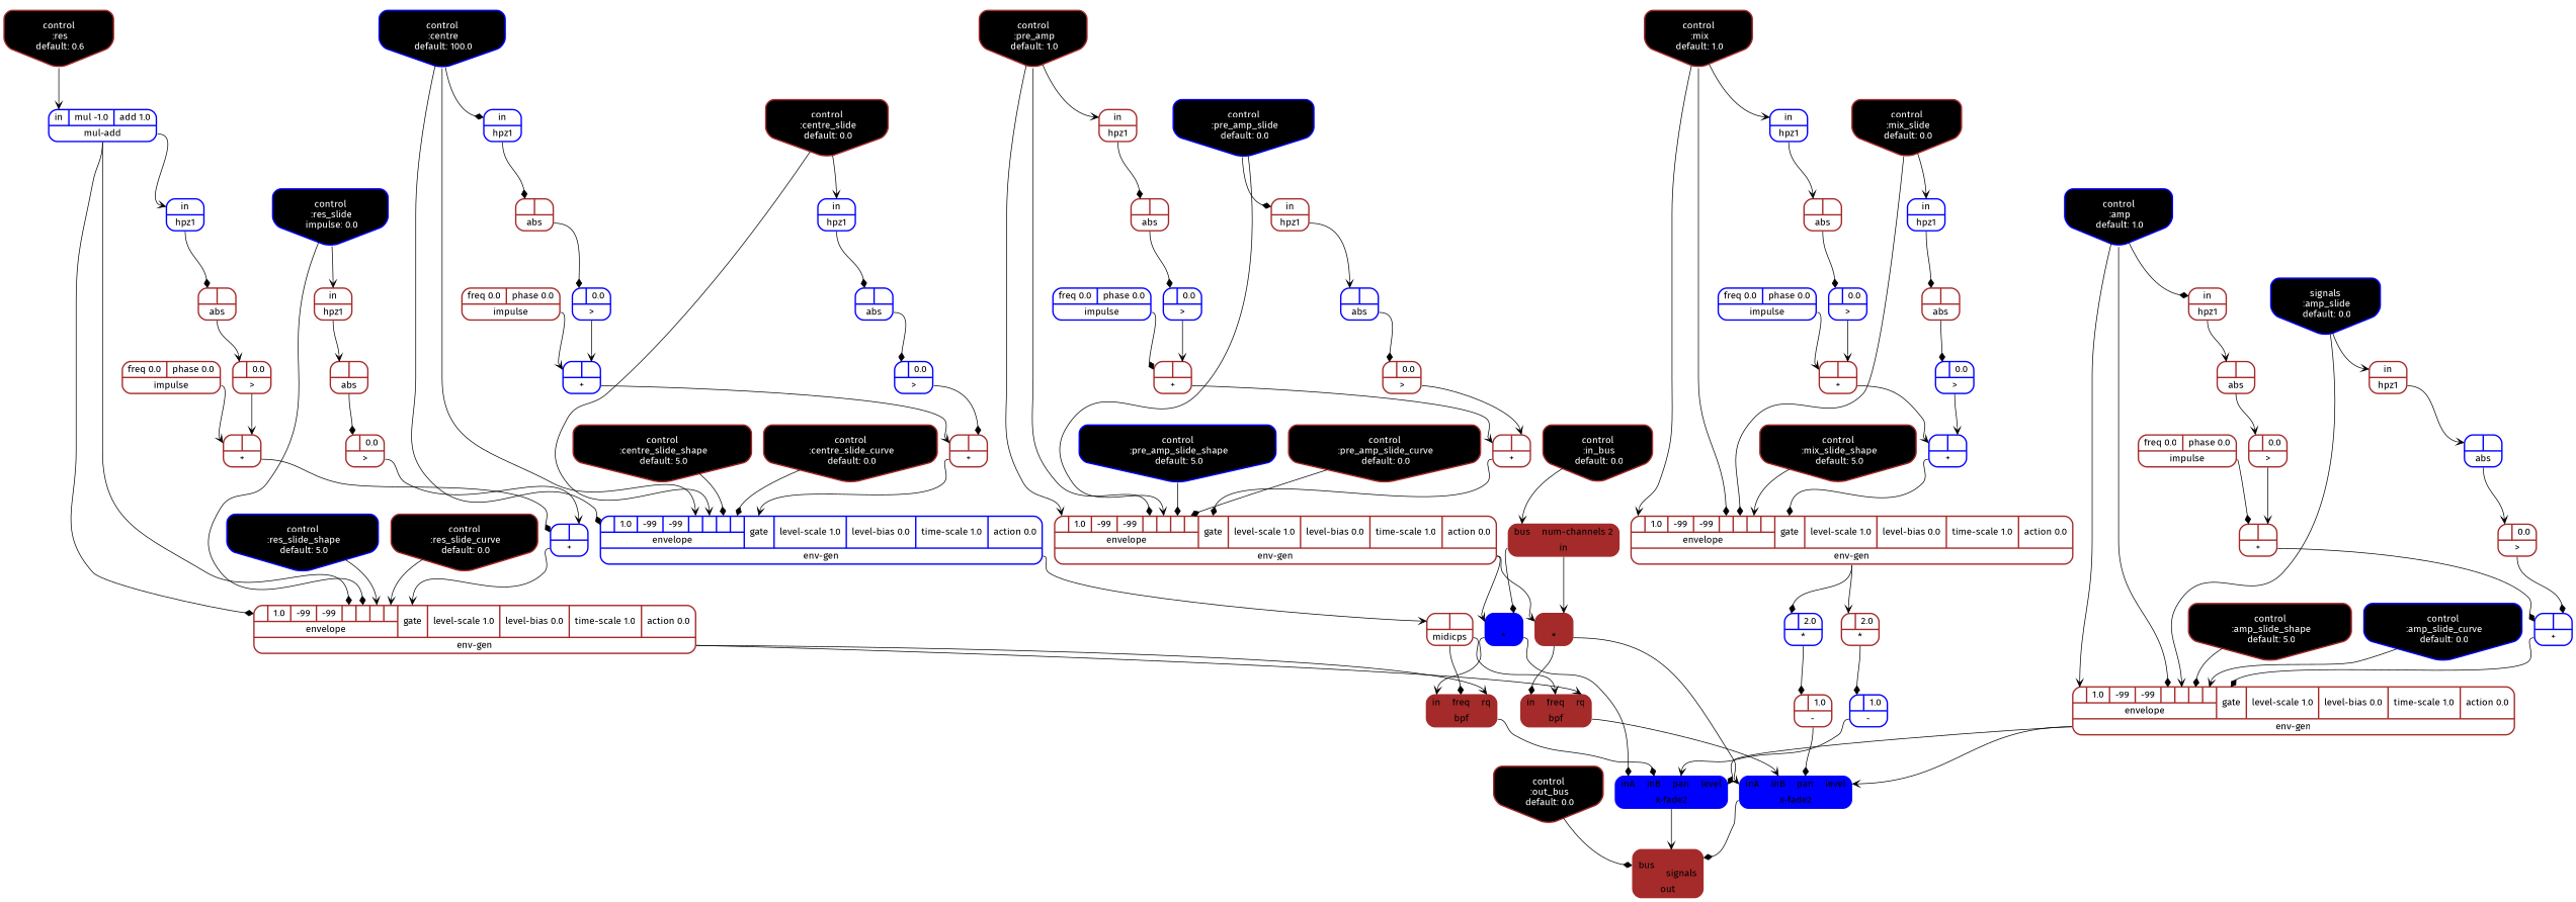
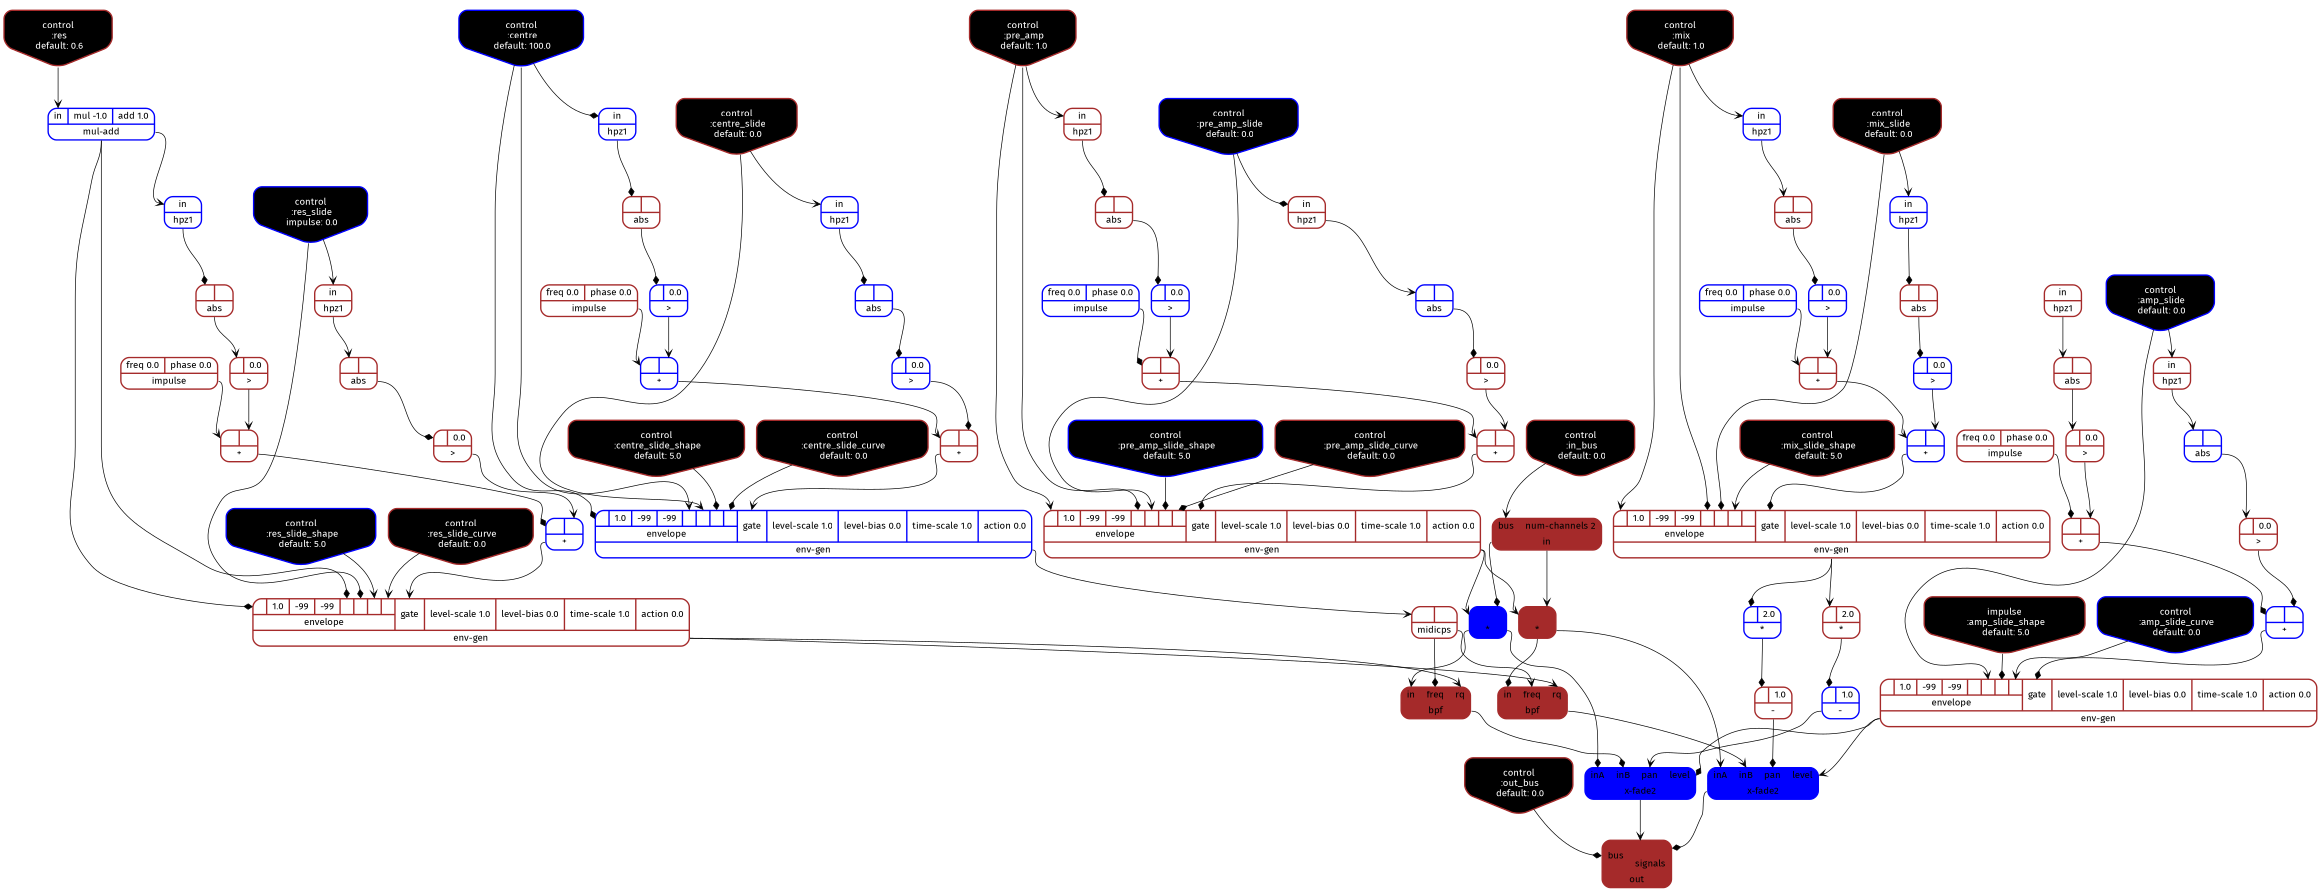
  digraph {
    fontname="Fira Sans"
    node [color=brown fontname="Fira Sans" rankdir=LR shape=record style="bold, rounded"]
    edge [arrowhead=vee fontname="Fira Sans" headport=a tailport=__UG_NAME__]
    n1 [color=blue label="{{ <a> |<b> } |<__UG_NAME__>* }" style="filled, bold, rounded"]
    n2 [label="{{ <in> in|<freq> freq|<rq> rq} |<__UG_NAME__>bpf }" style="filled, bold, rounded"]
    n3 [color=blue label="{{ <ina> inA|<inb> inB|<pan> pan|<level> level} |<__UG_NAME__>x-fade2 }" style="filled, bold, rounded"]
    n4 [label="{{ <bus> bus|{{<signals___x____fade2___0>|<signals___x____fade2___1>}|signals}} |<__UG_NAME__>out }" style="filled, bold, rounded"]
    n5 [label="{{ <a> |<b> } |<__UG_NAME__>* }" style="filled, bold, rounded"]
    n6 [label="{{ <in> in|<freq> freq|<rq> rq} |<__UG_NAME__>bpf }" style="filled, bold, rounded"]
    n7 [color=blue label="{{ <ina> inA|<inb> inB|<pan> pan|<level> level} |<__UG_NAME__>x-fade2 }" style="filled, bold, rounded"]
    n8 [color=blue label="{{ <a> |<b> 2.0} |<__UG_NAME__>* }"]
    n9 [label="{{ <a> |<b> 1.0} |<__UG_NAME__>- }"]
    n10 [label="{{ <a> |<b> 2.0} |<__UG_NAME__>* }"]
    n11 [color=blue label="{{ <a> |<b> 1.0} |<__UG_NAME__>- }"]
    n12 [label="{{ <a> |<b> } |<__UG_NAME__>+ }"]
    n13 [label="{{ <a> |<b> } |<__UG_NAME__>+ }"]
    n14 [label="{{ {{<envelope___control___0>|1.0|-99|-99|<envelope___control___4>|<envelope___control___5>|<envelope___control___6>|<envelope___control___7>}|envelope}|<gate> gate|<level____scale> level-scale 1.0|<level____bias> level-bias 0.0|<time____scale> time-scale 1.0|<action> action 0.0} |<__UG_NAME__>env-gen }"]
    n15 [label="{{ <a> |<b> } |<__UG_NAME__>+ }"]
    n16 [color=blue label="{{ <a> |<b> } |<__UG_NAME__>+ }"]
    n17 [label="{{ {{<envelope___control___0>|1.0|-99|-99|<envelope___control___4>|<envelope___control___5>|<envelope___control___6>|<envelope___control___7>}|envelope}|<gate> gate|<level____scale> level-scale 1.0|<level____bias> level-bias 0.0|<time____scale> time-scale 1.0|<action> action 0.0} |<__UG_NAME__>env-gen }"]
    n18 [label="{{ <a> |<b> } |<__UG_NAME__>+ }"]
    n19 [color=blue label="{{ <a> |<b> } |<__UG_NAME__>+ }"]
    n20 [label="{{ {{<envelope___control___0>|1.0|-99|-99|<envelope___control___4>|<envelope___control___5>|<envelope___control___6>|<envelope___control___7>}|envelope}|<gate> gate|<level____scale> level-scale 1.0|<level____bias> level-bias 0.0|<time____scale> time-scale 1.0|<action> action 0.0} |<__UG_NAME__>env-gen }"]
    n21 [label="{{ <a> |<b> } |<__UG_NAME__>+ }"]
    n22 [color=blue label="{{ <a> |<b> } |<__UG_NAME__>+ }"]
    n23 [label="{{ {{<envelope___mul____add___0>|1.0|-99|-99|<envelope___mul____add___4>|<envelope___control___5>|<envelope___control___6>|<envelope___control___7>}|envelope}|<gate> gate|<level____scale> level-scale 1.0|<level____bias> level-bias 0.0|<time____scale> time-scale 1.0|<action> action 0.0} |<__UG_NAME__>env-gen }"]
    n24 [color=blue label="{{ <a> |<b> } |<__UG_NAME__>+ }"]
    n25 [label="{{ <a> |<b> } |<__UG_NAME__>+ }"]
    n26 [color=blue label="{{ {{<envelope___control___0>|1.0|-99|-99|<envelope___control___4>|<envelope___control___5>|<envelope___control___6>|<envelope___control___7>}|envelope}|<gate> gate|<level____scale> level-scale 1.0|<level____bias> level-bias 0.0|<time____scale> time-scale 1.0|<action> action 0.0} |<__UG_NAME__>env-gen }"]
    n27 [label="{{ <a> |<b> } |<__UG_NAME__>midicps }"]
    n28 [color=blue label="{{ <a> |<b> 0.0} |<__UG_NAME__>\> }"]
    n29 [label="{{ <a> |<b> 0.0} |<__UG_NAME__>\> }"]
    n30 [color=blue label="{{ <a> |<b> 0.0} |<__UG_NAME__>\> }"]
    n31 [label="{{ <a> |<b> 0.0} |<__UG_NAME__>\> }"]
    n32 [color=blue label="{{ <a> |<b> 0.0} |<__UG_NAME__>\> }"]
    n33 [label="{{ <a> |<b> 0.0} |<__UG_NAME__>\> }"]
    n34 [color=blue label="{{ <a> |<b> 0.0} |<__UG_NAME__>\> }"]
    n35 [color=blue label="{{ <a> |<b> 0.0} |<__UG_NAME__>\> }"]
    n36 [label="{{ <a> |<b> 0.0} |<__UG_NAME__>\> }"]
    n37 [label="{{ <a> |<b> 0.0} |<__UG_NAME__>\> }"]
    n38 [label="{{ <a> |<b> } |<__UG_NAME__>abs }"]
    n39 [color=blue label="{{ <a> |<b> } |<__UG_NAME__>abs }"]
    n40 [label="{{ <a> |<b> } |<__UG_NAME__>abs }"]
    n41 [label="{{ <a> |<b> } |<__UG_NAME__>abs }"]
    n42 [label="{{ <a> |<b> } |<__UG_NAME__>abs }"]
    n43 [label="{{ <a> |<b> } |<__UG_NAME__>abs }"]
    n44 [label="{{ <a> |<b> } |<__UG_NAME__>abs }"]
    n45 [label="{{ <a> |<b> } |<__UG_NAME__>abs }"]
    n46 [color=blue label="{{ <a> |<b> } |<__UG_NAME__>abs }"]
    n47 [color=blue label="{{ <a> |<b> } |<__UG_NAME__>abs }"]
-   n48 [color=blue fillcolor=black fontcolor=white label="control\n :amp\n default: 1.0" shape=invhouse style="rounded, filled, bold" rankdir=""]
    n49 [label="{{ <in> in} |<__UG_NAME__>hpz1 }"]
-   n50 [color=blue fillcolor=black fontcolor=white label="signals\n :amp_slide\n default: 0.0" shape=invhouse style="rounded, filled, bold" rankdir=""]
+   n50 [color=blue fillcolor=black fontcolor=white label="control\n :amp_slide\n default: 0.0" shape=invhouse style="rounded, filled, bold" rankdir=""]
    n51 [label="{{ <in> in} |<__UG_NAME__>hpz1 }"]
-   n52 [fillcolor=black fontcolor=white label="control\n :amp_slide_shape\n default: 5.0" shape=invhouse style="rounded, filled, bold" rankdir=""]
+   n52 [fillcolor=black fontcolor=white label="impulse\n :amp_slide_shape\n default: 5.0" shape=invhouse style="rounded, filled, bold" rankdir=""]
    n53 [color=blue fillcolor=black fontcolor=white label="control\n :amp_slide_curve\n default: 0.0" shape=invhouse style="rounded, filled, bold" rankdir=""]
    n54 [fillcolor=black fontcolor=white label="control\n :mix\n default: 1.0" shape=invhouse style="rounded, filled, bold" rankdir=""]
    n55 [color=blue label="{{ <in> in} |<__UG_NAME__>hpz1 }"]
    n56 [fillcolor=black fontcolor=white label="control\n :mix_slide\n default: 0.0" shape=invhouse style="rounded, filled, bold" rankdir=""]
    n57 [color=blue label="{{ <in> in} |<__UG_NAME__>hpz1 }"]
    n58 [fillcolor=black fontcolor=white label="control\n :mix_slide_shape\n default: 5.0" shape=invhouse style="rounded, filled, bold" rankdir=""]
    n59 [fillcolor=black fontcolor=white label="control\n :pre_amp\n default: 1.0" shape=invhouse style="rounded, filled, bold" rankdir=""]
    n60 [label="{{ <in> in} |<__UG_NAME__>hpz1 }"]
    n61 [color=blue fillcolor=black fontcolor=white label="control\n :pre_amp_slide\n default: 0.0" shape=invhouse style="rounded, filled, bold" rankdir=""]
    n62 [label="{{ <in> in} |<__UG_NAME__>hpz1 }"]
    n63 [color=blue fillcolor=black fontcolor=white label="control\n :pre_amp_slide_shape\n default: 5.0" shape=invhouse style="rounded, filled, bold" rankdir=""]
    n64 [fillcolor=black fontcolor=white label="control\n :pre_amp_slide_curve\n default: 0.0" shape=invhouse style="rounded, filled, bold" rankdir=""]
    n65 [color=blue fillcolor=black fontcolor=white label="control\n :centre\n default: 100.0" shape=invhouse style="rounded, filled, bold" rankdir=""]
    n66 [color=blue label="{{ <in> in} |<__UG_NAME__>hpz1 }"]
    n67 [fillcolor=black fontcolor=white label="control\n :centre_slide\n default: 0.0" shape=invhouse style="rounded, filled, bold" rankdir=""]
    n68 [color=blue label="{{ <in> in} |<__UG_NAME__>hpz1 }"]
    n69 [fillcolor=black fontcolor=white label="control\n :centre_slide_shape\n default: 5.0" shape=invhouse style="rounded, filled, bold" rankdir=""]
    n70 [fillcolor=black fontcolor=white label="control\n :centre_slide_curve\n default: 0.0" shape=invhouse style="rounded, filled, bold" rankdir=""]
    n71 [fillcolor=black fontcolor=white label="control\n :res\n default: 0.6" shape=invhouse style="rounded, filled, bold" rankdir=""]
    n72 [color=blue label="{{ <in> in|<mul> mul -1.0|<add> add 1.0} |<__UG_NAME__>mul-add }"]
    n73 [color=blue label="{{ <in> in} |<__UG_NAME__>hpz1 }"]
    n74 [color=blue fillcolor=black fontcolor=white label="control\n :res_slide\n impulse: 0.0" shape=invhouse style="rounded, filled, bold" rankdir=""]
    n75 [label="{{ <in> in} |<__UG_NAME__>hpz1 }"]
    n76 [color=blue fillcolor=black fontcolor=white label="control\n :res_slide_shape\n default: 5.0" shape=invhouse style="rounded, filled, bold" rankdir=""]
    n77 [fillcolor=black fontcolor=white label="control\n :res_slide_curve\n default: 0.0" shape=invhouse style="rounded, filled, bold" rankdir=""]
    n78 [fillcolor=black fontcolor=white label="control\n :in_bus\n default: 0.0" shape=invhouse style="rounded, filled, bold" rankdir=""]
    n79 [label="{{ <bus> bus|<num____channels> num-channels 2} |<__UG_NAME__>in }" style="filled, bold, rounded"]
    n80 [fillcolor=black fontcolor=white label="control\n :out_bus\n default: 0.0" shape=invhouse style="rounded, filled, bold" rankdir=""]
    n81 [color=blue label="{{ <freq> freq 0.0|<phase> phase 0.0} |<__UG_NAME__>impulse }"]
    n82 [label="{{ <freq> freq 0.0|<phase> phase 0.0} |<__UG_NAME__>impulse }"]
    n83 [color=blue label="{{ <freq> freq 0.0|<phase> phase 0.0} |<__UG_NAME__>impulse }"]
    n84 [label="{{ <freq> freq 0.0|<phase> phase 0.0} |<__UG_NAME__>impulse }"]
    n85 [label="{{ <freq> freq 0.0|<phase> phase 0.0} |<__UG_NAME__>impulse }"]
    n1 -> n2 [headport=in]
    n1 -> n3 [arrowhead=diamond headport=ina]
    n2 -> n3 [arrowhead=diamond headport=inb]
    n3 -> n4 [headport=signals___x____fade2___0]
    n5 -> n6 [arrowhead=diamond headport=in]
    n5 -> n7 [headport=ina]
    n6 -> n7 [headport=inb]
    n7 -> n4 [arrowhead=diamond headport=signals___x____fade2___1]
    n8 -> n9 [arrowhead=diamond]
    n9 -> n7 [arrowhead=diamond headport=pan]
    n10 -> n11 [arrowhead=diamond]
    n11 -> n3 [headport=pan]
    n12 -> n13
    n13 -> n14 [arrowhead=diamond headport=gate]
    n14 -> n1
    n14 -> n5
    n15 -> n16
    n16 -> n17 [arrowhead=diamond headport=gate]
    n17 -> n8 [arrowhead=diamond]
    n17 -> n10
    n18 -> n19 [arrowhead=diamond]
    n19 -> n20 [arrowhead=diamond headport=gate]
    n20 -> n3 [arrowhead=diamond headport=level]
    n20 -> n7 [headport=level]
    n21 -> n22 [arrowhead=diamond]
    n22 -> n23 [headport=gate]
    n23 -> n2 [headport=rq]
    n23 -> n6 [headport=rq]
    n24 -> n25
    n25 -> n26 [headport=gate]
    n26 -> n27
    n27 -> n2 [arrowhead=diamond headport=freq]
    n27 -> n6 [headport=freq]
    n28 -> n12 [headport=b]
    n29 -> n13 [headport=b]
    n30 -> n16 [headport=b]
    n31 -> n18 [headport=b]
    n32 -> n15 [headport=b]
    n33 -> n21 [headport=b]
    n34 -> n24 [headport=b]
    n35 -> n25 [arrowhead=diamond headport=b]
    n36 -> n22 [headport=b]
    n37 -> n19 [arrowhead=diamond headport=b]
    n38 -> n28 [arrowhead=diamond]
    n39 -> n29 [arrowhead=diamond]
    n40 -> n30 [arrowhead=diamond]
    n41 -> n31
    n42 -> n32 [arrowhead=diamond]
    n43 -> n36 [arrowhead=diamond]
    n44 -> n33
    n45 -> n34 [arrowhead=diamond]
    n46 -> n35 [arrowhead=diamond]
    n47 -> n37
-   n48 -> n20 [headport=envelope___control___0]
-   n48 -> n20 [arrowhead=diamond headport=envelope___control___4]
-   n48 -> n49 [arrowhead=diamond headport=in]
    n49 -> n41
    n50 -> n20 [headport=envelope___control___5]
    n50 -> n51 [headport=in]
    n51 -> n47
    n52 -> n20 [arrowhead=diamond headport=envelope___control___6]
    n53 -> n20 [headport=envelope___control___7]
    n54 -> n17 [headport=envelope___control___0]
    n54 -> n17 [arrowhead=diamond headport=envelope___control___4]
    n54 -> n55 [headport=in]
    n55 -> n42
    n56 -> n17 [arrowhead=diamond headport=envelope___control___5]
    n56 -> n57 [headport=in]
    n57 -> n40 [arrowhead=diamond]
    n58 -> n17 [headport=envelope___control___6]
    n59 -> n14 [headport=envelope___control___0]
    n59 -> n14 [arrowhead=diamond headport=envelope___control___4]
    n59 -> n60 [headport=in]
    n60 -> n38 [arrowhead=diamond]
    n61 -> n14 [headport=envelope___control___5]
    n61 -> n62 [arrowhead=diamond headport=in]
    n62 -> n39
    n63 -> n14 [arrowhead=diamond headport=envelope___control___6]
    n64 -> n14 [arrowhead=diamond headport=envelope___control___7]
    n65 -> n26 [arrowhead=diamond headport=envelope___control___0]
    n65 -> n26 [headport=envelope___control___4]
    n65 -> n66 [arrowhead=diamond headport=in]
    n66 -> n45 [arrowhead=diamond]
    n67 -> n26 [headport=envelope___control___5]
    n67 -> n68 [headport=in]
    n68 -> n46 [arrowhead=diamond]
    n69 -> n26 [arrowhead=diamond headport=envelope___control___6]
    n70 -> n26 [arrowhead=diamond headport=envelope___control___7]
    n71 -> n72 [headport=in]
    n72 -> n23 [arrowhead=diamond headport=envelope___mul____add___0]
    n72 -> n23 [arrowhead=diamond headport=envelope___mul____add___4]
    n72 -> n73 [headport=in]
    n73 -> n44 [arrowhead=diamond]
    n74 -> n23 [arrowhead=diamond headport=envelope___control___5]
    n74 -> n75 [headport=in]
    n75 -> n43
    n76 -> n23 [headport=envelope___control___6]
    n77 -> n23 [headport=envelope___control___7]
    n78 -> n79 [headport=bus]
    n79 -> n1 [arrowhead=diamond headport=b]
    n79 -> n5 [headport=b]
    n80 -> n4 [arrowhead=diamond headport=bus]
    n81 -> n12 [arrowhead=diamond]
    n82 -> n21
    n83 -> n15
    n84 -> n18 [arrowhead=diamond]
    n85 -> n24
  }
